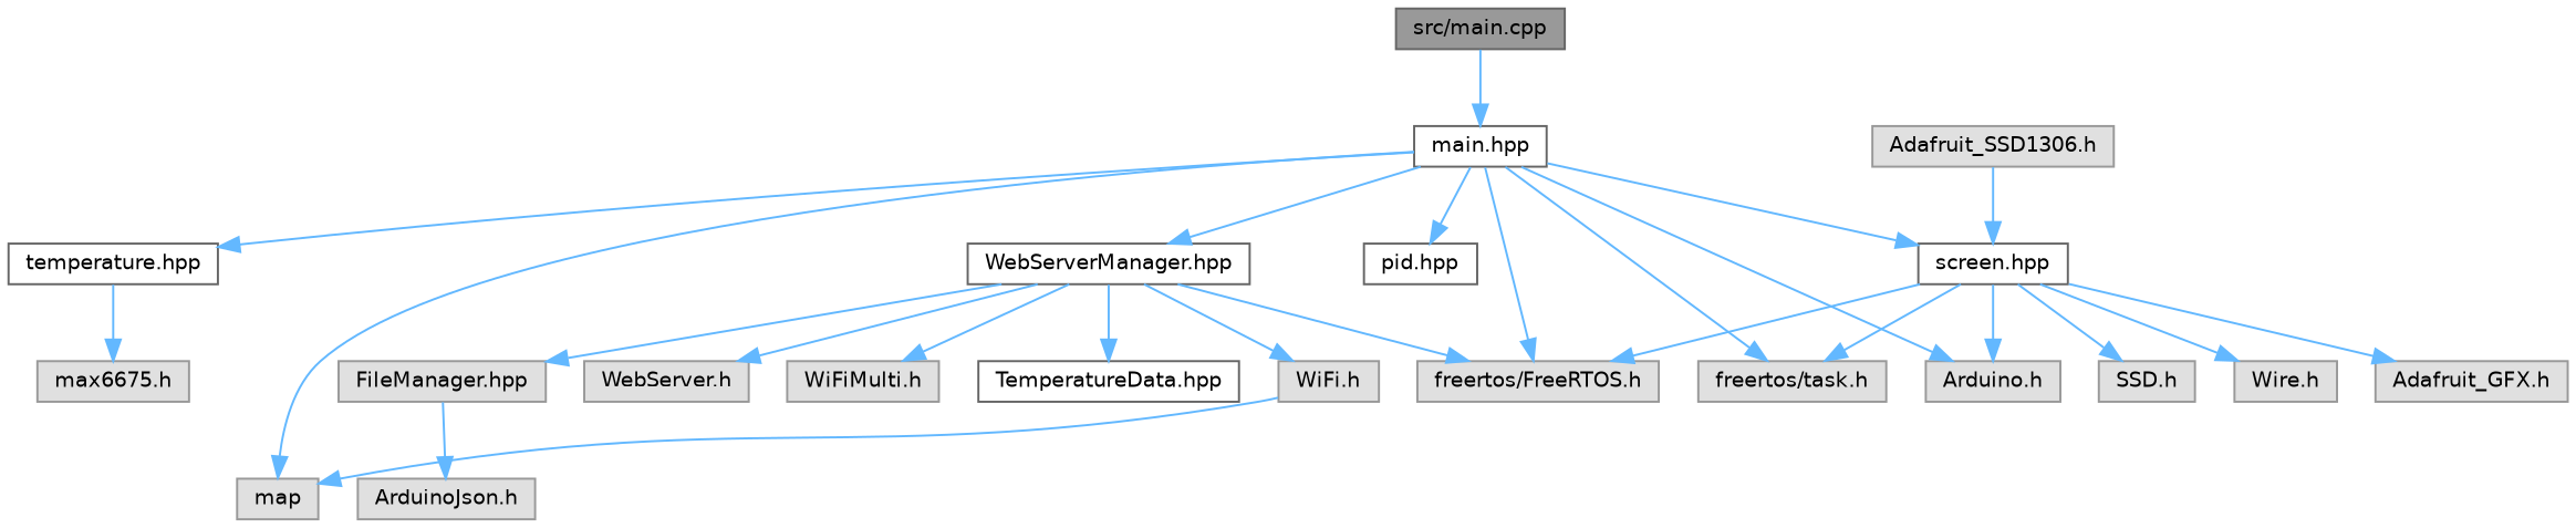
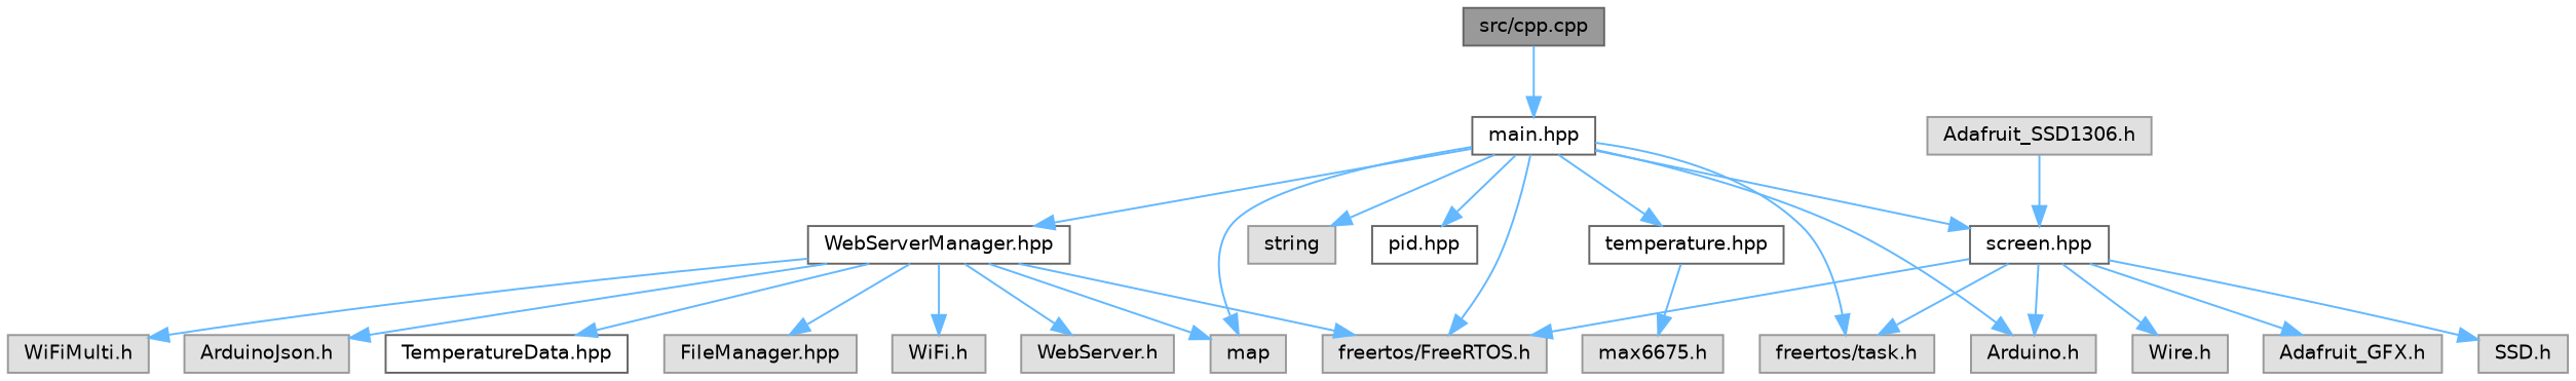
  digraph {
    node [color=grey60 fillcolor="#E0E0E0" fontname=Helvetica fontsize=10 shape=box style=filled]
    edge [color=steelblue1 fontname=Helvetica fontsize=10 labelfontname=Helvetica labelfontsize=10 style=solid]
-   n1 [color=gray40 fillcolor=grey60 fontcolor=black height=0.2 label="src/main.cpp" width=0.4]
+   n1 [color=gray40 fillcolor=grey60 fontcolor=black height=0.2 label="src/cpp.cpp" width=0.4]
    n2 [color=grey40 fillcolor=white height=0.2 label="main.hpp" width=0.4]
    n3 [height=0.2 label="freertos/FreeRTOS.h" width=0.4]
    n4 [height=0.2 label="freertos/task.h" width=0.4]
    n5 [height=0.2 label="Arduino.h" width=0.4]
    n6 [height=0.2 label=map width=0.4]
+   n7 [height=0.2 label=string width=0.4]
    n8 [color=grey40 fillcolor=white height=0.2 label="pid.hpp" width=0.4]
    n9 [color=grey40 fillcolor=white height=0.2 label="WebServerManager.hpp" width=0.4]
    n10 [color=grey40 fillcolor=white height=0.2 label="screen.hpp" width=0.4]
    n11 [color=grey40 fillcolor=white height=0.2 label="temperature.hpp" width=0.4]
    n12 [height=0.2 label="WiFi.h" width=0.4]
    n13 [height=0.2 label="WebServer.h" width=0.4]
    n14 [height=0.2 label="WiFiMulti.h" width=0.4]
    n15 [height=0.2 label="ArduinoJson.h" width=0.4]
    n16 [color=grey40 fillcolor=white height=0.2 label="TemperatureData.hpp" width=0.4]
    n17 [height=0.2 label="FileManager.hpp" width=0.4]
    n18 [height=0.2 label="SSD.h" width=0.4]
    n19 [height=0.2 label="Wire.h" width=0.4]
    n20 [height=0.2 label="Adafruit_GFX.h" width=0.4]
    n21 [height=0.2 label="max6675.h" width=0.4]
    n22 [height=0.2 label="Adafruit_SSD1306.h" width=0.4]
    n1 -> n2
    n2 -> n3
    n2 -> n4
    n2 -> n5
    n2 -> n6
+   n2 -> n7
    n2 -> n8
    n2 -> n9
    n2 -> n10
    n2 -> n11
    n9 -> n3
-   n12 -> n6
+   n9 -> n6
    n9 -> n12
    n9 -> n13
    n9 -> n14
-   n17 -> n15
+   n9 -> n15
    n9 -> n16
    n9 -> n17
    n10 -> n3
    n10 -> n4
    n10 -> n5
    n10 -> n18
    n10 -> n19
    n10 -> n20
    n11 -> n21
    n22 -> n10
  }
